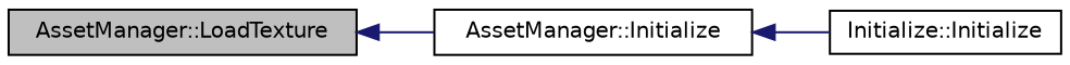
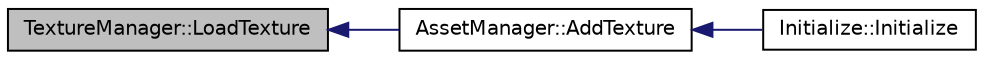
  digraph {
    rankdir=LR
    node [color=black fillcolor=white fontname=Helvetica fontsize=10 shape=record style=filled]
    edge [color=midnightblue dir=back fontname=Helvetica fontsize=10 labelfontname=Helvetica labelfontsize=10 style=solid]
-   n1 [fillcolor=grey75 fontcolor=black height=0.2 label="AssetManager::LoadTexture" width=0.4]
-   n2 [height=0.2 label="AssetManager::Initialize" width=0.4]
+   n1 [fillcolor=grey75 fontcolor=black height=0.2 label="TextureManager::LoadTexture" width=0.4]
+   n2 [height=0.2 label="AssetManager::AddTexture" width=0.4]
    n3 [height=0.2 label="Initialize::Initialize" width=0.4]
    n1 -> n2
    n2 -> n3
  }
